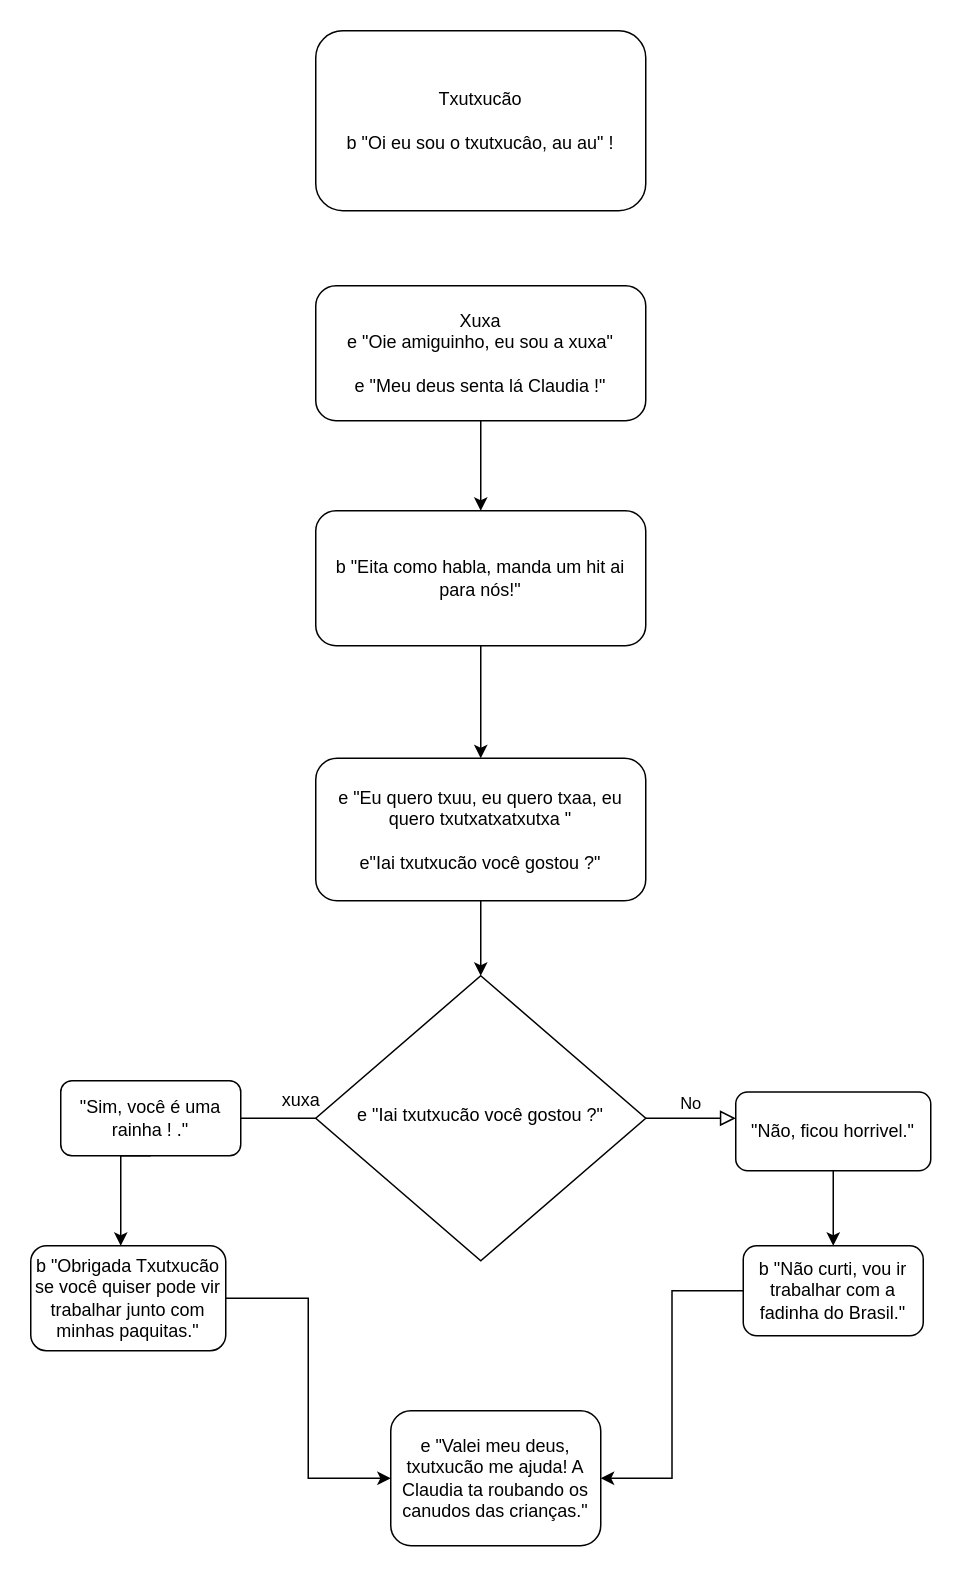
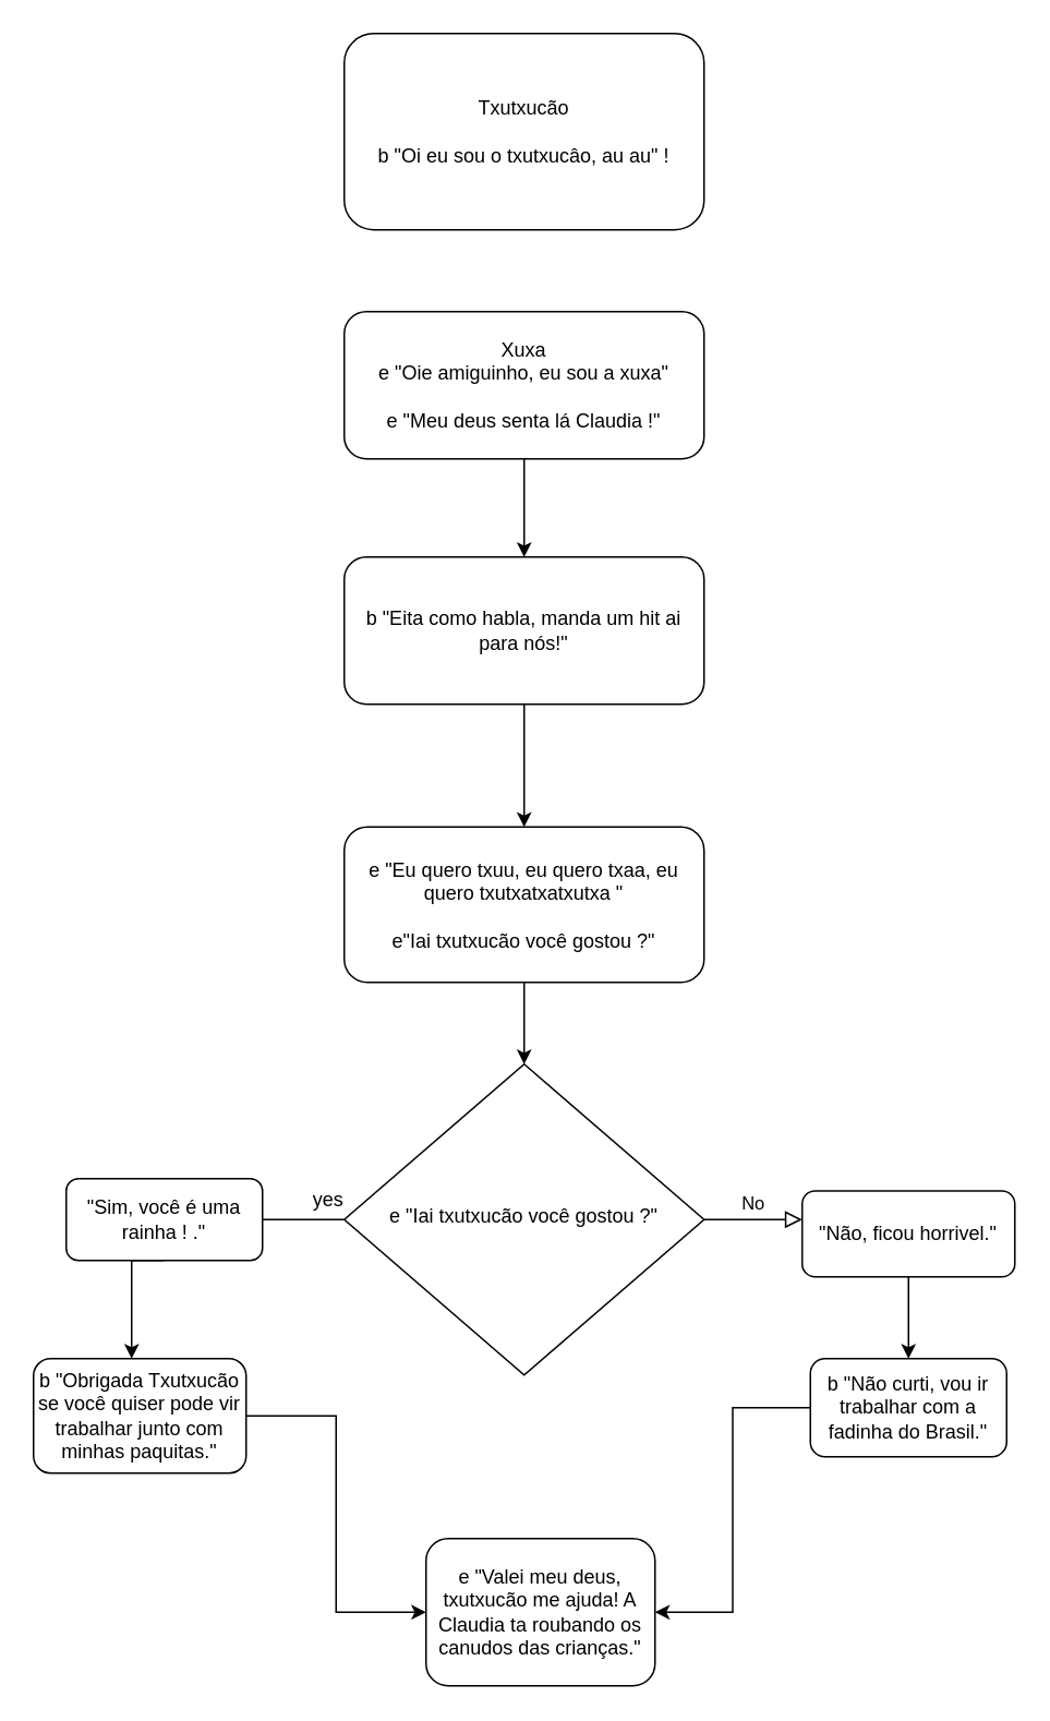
  <mxCell id="0" />
  <mxCell id="1" parent="0" />
  <mxCell id="2" value="Txutxucão&lt;br&gt;&lt;br&gt;b &quot;Oi eu sou o txutxucâo, au au&quot; !" style="rounded=1;whiteSpace=wrap;html=1;fontSize=12;glass=0;strokeWidth=1;shadow=0;" vertex="1" parent="1"><mxGeometry x="210" y="20" width="220" height="120" as="geometry" /></mxCell>
  <mxCell id="3" value="No" style="edgeStyle=orthogonalEdgeStyle;rounded=0;html=1;jettySize=auto;orthogonalLoop=1;fontSize=11;endArrow=block;endFill=0;endSize=8;strokeWidth=1;shadow=0;labelBackgroundColor=none;" edge="1" parent="1" source="5" target="7"><mxGeometry y="10" relative="1" as="geometry"><mxPoint as="offset" /><Array as="points"><mxPoint x="430" y="740" /><mxPoint x="430" y="740" /></Array></mxGeometry></mxCell>
  <mxCell id="4" style="edgeStyle=orthogonalEdgeStyle;rounded=0;orthogonalLoop=1;jettySize=auto;html=1;exitX=0;exitY=0.5;exitDx=0;exitDy=0;entryX=1;entryY=0.5;entryDx=0;entryDy=0;" edge="1" parent="1" source="5" target="15"><mxGeometry relative="1" as="geometry"><Array as="points"><mxPoint x="140" y="745" /></Array></mxGeometry></mxCell>
  <mxCell id="5" value="e &quot;Iai txutxucão você gostou ?&quot;" style="rhombus;whiteSpace=wrap;html=1;shadow=0;fontFamily=Helvetica;fontSize=12;align=center;strokeWidth=1;spacing=6;spacingTop=-4;" vertex="1" parent="1"><mxGeometry x="210" y="650" width="220" height="190" as="geometry" /></mxCell>
  <mxCell id="6" style="edgeStyle=orthogonalEdgeStyle;rounded=0;orthogonalLoop=1;jettySize=auto;html=1;" edge="1" parent="1" source="7" target="20"><mxGeometry relative="1" as="geometry"><mxPoint x="555" y="860" as="targetPoint" /></mxGeometry></mxCell>
  <mxCell id="7" value="&quot;Não, ficou horrivel.&quot;" style="rounded=1;whiteSpace=wrap;html=1;fontSize=12;glass=0;strokeWidth=1;shadow=0;" vertex="1" parent="1"><mxGeometry x="490" y="727.5" width="130" height="52.5" as="geometry" /></mxCell>
  <mxCell id="8" style="edgeStyle=orthogonalEdgeStyle;rounded=0;orthogonalLoop=1;jettySize=auto;html=1;entryX=0.5;entryY=0;entryDx=0;entryDy=0;" edge="1" parent="1" source="9" target="13"><mxGeometry relative="1" as="geometry" /></mxCell>
  <mxCell id="9" value="Xuxa&lt;br&gt;e &quot;Oie amiguinho, eu sou a xuxa&quot;&lt;br&gt;&lt;br&gt;e &quot;Meu deus senta lá Claudia !&quot;" style="rounded=1;whiteSpace=wrap;html=1;" vertex="1" parent="1"><mxGeometry x="210" y="190" width="220" height="90" as="geometry" /></mxCell>
  <mxCell id="10" style="edgeStyle=orthogonalEdgeStyle;rounded=0;orthogonalLoop=1;jettySize=auto;html=1;" edge="1" parent="1" source="13" target="12"><mxGeometry relative="1" as="geometry"><mxPoint x="340" y="420" as="targetPoint" /></mxGeometry></mxCell>
  <mxCell id="11" style="edgeStyle=orthogonalEdgeStyle;rounded=0;orthogonalLoop=1;jettySize=auto;html=1;" edge="1" parent="1" source="12" target="5"><mxGeometry relative="1" as="geometry" /></mxCell>
  <mxCell id="12" value="e &quot;Eu quero txuu, eu quero txaa, eu quero txutxatxatxutxa &quot;&lt;br&gt;&lt;br&gt;e&quot;Iai txutxucão você gostou ?&quot;" style="rounded=1;whiteSpace=wrap;html=1;" vertex="1" parent="1"><mxGeometry x="210" y="505" width="220" height="95" as="geometry" /></mxCell>
  <mxCell id="13" value="b &quot;Eita como habla, manda um hit ai para nós!&quot;" style="rounded=1;whiteSpace=wrap;html=1;" vertex="1" parent="1"><mxGeometry x="210" y="340" width="220" height="90" as="geometry" /></mxCell>
  <mxCell id="14" style="edgeStyle=orthogonalEdgeStyle;rounded=0;orthogonalLoop=1;jettySize=auto;html=1;exitX=0.5;exitY=1;exitDx=0;exitDy=0;" edge="1" parent="1" source="15" target="18"><mxGeometry relative="1" as="geometry"><mxPoint x="80" y="860" as="targetPoint" /><Array as="points"><mxPoint x="80" y="820" /><mxPoint x="80" y="820" /></Array></mxGeometry></mxCell>
  <mxCell id="15" value="&quot;Sim, você é uma rainha ! .&quot;" style="rounded=1;whiteSpace=wrap;html=1;" vertex="1" parent="1"><mxGeometry y="720" width="120" height="50" as="geometry" x="40" /></mxCell>
- <mxCell id="16" value="xuxa" style="text;html=1;align=center;verticalAlign=middle;resizable=0;points=[];autosize=1;strokeColor=none;fillColor=none;" vertex="1" parent="1"><mxGeometry x="180" y="718" width="40" height="30" as="geometry" /></mxCell>
+ <mxCell id="16" value="yes" style="text;html=1;align=center;verticalAlign=middle;resizable=0;points=[];autosize=1;strokeColor=none;fillColor=none;" vertex="1" parent="1"><mxGeometry x="180" y="718" width="40" height="30" as="geometry" /></mxCell>
  <mxCell id="17" style="edgeStyle=orthogonalEdgeStyle;rounded=0;orthogonalLoop=1;jettySize=auto;html=1;entryX=0;entryY=0.5;entryDx=0;entryDy=0;" edge="1" parent="1" source="18" target="21"><mxGeometry relative="1" as="geometry" /></mxCell>
  <mxCell id="18" value="b &quot;Obrigada Txutxucão se você quiser pode vir trabalhar junto com minhas paquitas.&quot;" style="rounded=1;whiteSpace=wrap;html=1;" vertex="1" parent="1"><mxGeometry x="20" y="830" width="130" height="70" as="geometry" /></mxCell>
  <mxCell id="19" style="edgeStyle=orthogonalEdgeStyle;rounded=0;orthogonalLoop=1;jettySize=auto;html=1;entryX=1;entryY=0.5;entryDx=0;entryDy=0;" edge="1" parent="1" source="20" target="21"><mxGeometry relative="1" as="geometry" /></mxCell>
  <mxCell id="20" value="b &quot;Não curti, vou ir trabalhar com a fadinha do Brasil.&quot;" style="rounded=1;whiteSpace=wrap;html=1;" vertex="1" parent="1"><mxGeometry x="495" y="830" width="120" height="60" as="geometry" /></mxCell>
  <mxCell id="21" value="e &quot;Valei meu deus, txutxucão me ajuda! A Claudia ta roubando os canudos das crianças.&quot;" style="rounded=1;whiteSpace=wrap;html=1;" vertex="1" parent="1"><mxGeometry x="260" y="940" width="140" height="90" as="geometry" /></mxCell>
